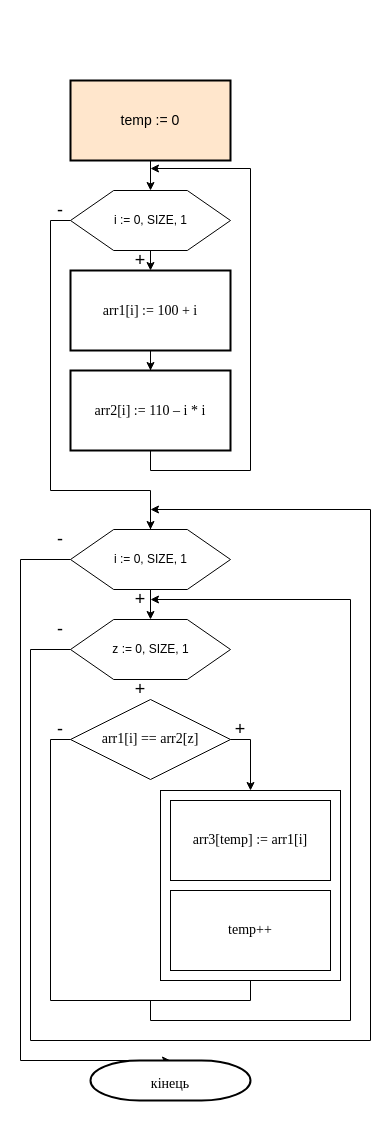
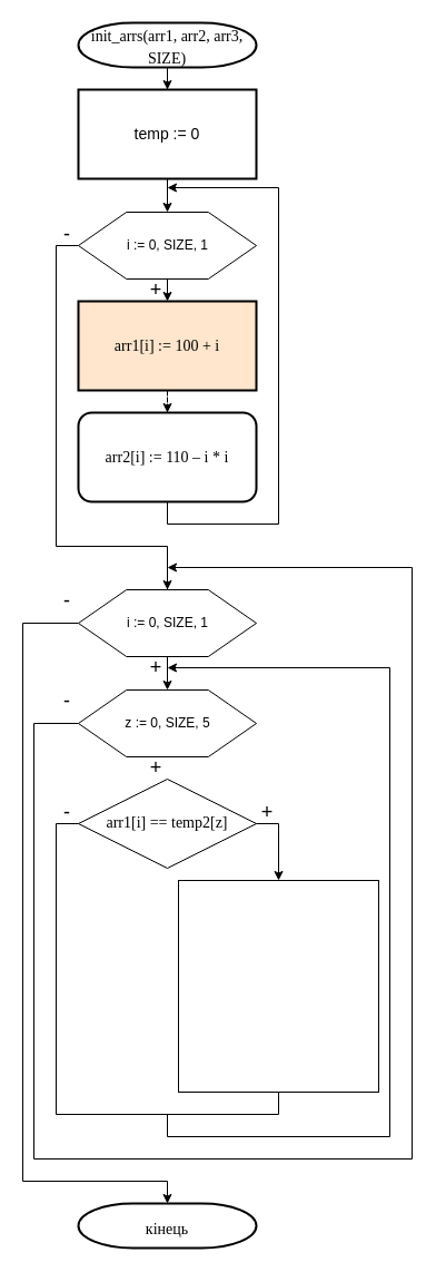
  <mxCell id="0" />
  <mxCell id="1" parent="0" />
  <mxCell id="2" value="" style="rounded=0;whiteSpace=wrap;html=1;" vertex="1" parent="1"><mxGeometry x="160" y="790" width="180" height="190" as="geometry" /></mxCell>
  <mxCell id="3" style="edgeStyle=orthogonalEdgeStyle;rounded=0;orthogonalLoop=1;jettySize=auto;html=1;exitX=0.5;exitY=1;exitDx=0;exitDy=0;entryX=0.5;entryY=0;entryDx=0;entryDy=0;" parent="1" target="19" edge="1"><mxGeometry relative="1" as="geometry"><mxPoint x="150" y="499" as="sourcePoint" /></mxGeometry></mxCell>
+ <mxCell id="4" value="" style="edgeStyle=orthogonalEdgeStyle;rounded=0;orthogonalLoop=1;jettySize=auto;html=1;" parent="1" source="5" target="7" edge="1"><mxGeometry relative="1" as="geometry" /></mxCell>
+ <mxCell id="5" value="&lt;p class=&quot;MsoNormal&quot; style=&quot;margin-top: 12.0pt ; text-indent: 0cm ; line-height: 150%&quot;&gt;&lt;span style=&quot;line-height: 150% ; font-family: &amp;#34;times new roman&amp;#34; , serif&quot;&gt;&lt;font style=&quot;font-size: 14px&quot;&gt;init_arrs(arr1, arr2, arr3, SIZE)&lt;/font&gt;&lt;b style=&quot;font-size: 14pt&quot;&gt;&lt;/b&gt;&lt;/span&gt;&lt;/p&gt;" style="strokeWidth=2;html=1;shape=mxgraph.flowchart.terminator;whiteSpace=wrap;" parent="1" vertex="1"><mxGeometry x="70" y="20" width="160" height="40" as="geometry" /></mxCell>
  <mxCell id="6" style="edgeStyle=orthogonalEdgeStyle;rounded=0;orthogonalLoop=1;jettySize=auto;html=1;exitX=0.5;exitY=1;exitDx=0;exitDy=0;entryX=0.5;entryY=0;entryDx=0;entryDy=0;" parent="1" source="7" target="9" edge="1"><mxGeometry relative="1" as="geometry" /></mxCell>
- <mxCell id="7" value="&lt;font style=&quot;font-size: 14px&quot;&gt;temp := 0&lt;/font&gt;" style="whiteSpace=wrap;html=1;strokeWidth=2;fillColor=#ffe6cc;" parent="1" vertex="1"><mxGeometry x="70" y="80" width="160" height="80" as="geometry" /></mxCell>
+ <mxCell id="7" value="&lt;font style=&quot;font-size: 14px&quot;&gt;temp := 0&lt;/font&gt;" style="whiteSpace=wrap;html=1;strokeWidth=2;" parent="1" vertex="1"><mxGeometry x="70" y="80" width="160" height="80" as="geometry" /></mxCell>
  <mxCell id="8" style="edgeStyle=orthogonalEdgeStyle;rounded=0;orthogonalLoop=1;jettySize=auto;html=1;exitX=0.5;exitY=1;exitDx=0;exitDy=0;entryX=0.5;entryY=0;entryDx=0;entryDy=0;" parent="1" source="9" target="11" edge="1"><mxGeometry relative="1" as="geometry" /></mxCell>
  <mxCell id="9" value="i := 0, SIZE, 1" style="verticalLabelPosition=middle;verticalAlign=middle;html=1;shape=hexagon;perimeter=hexagonPerimeter2;arcSize=6;size=0.27;labelPosition=center;align=center;" parent="1" vertex="1"><mxGeometry x="70" y="190" width="160" height="60" as="geometry" /></mxCell>
- <mxCell id="10" style="edgeStyle=orthogonalEdgeStyle;rounded=0;orthogonalLoop=1;jettySize=auto;html=1;exitX=0.5;exitY=1;exitDx=0;exitDy=0;" parent="1" source="11" target="13" edge="1"><mxGeometry relative="1" as="geometry" /></mxCell>
- <mxCell id="11" value="&lt;font style=&quot;font-size: 14px&quot;&gt;&lt;span lang=&quot;EN-US&quot; style=&quot;font-family: &amp;#34;times new roman&amp;#34; , serif&quot;&gt;arr&lt;/span&gt;&lt;span lang=&quot;RU&quot; style=&quot;font-family: &amp;#34;times new roman&amp;#34; , serif&quot;&gt;1[&lt;/span&gt;&lt;span lang=&quot;EN-US&quot; style=&quot;font-family: &amp;#34;times new roman&amp;#34; , serif&quot;&gt;i&lt;/span&gt;&lt;span lang=&quot;RU&quot; style=&quot;font-family: &amp;#34;times new roman&amp;#34; , serif&quot;&gt;] := 100 + &lt;/span&gt;&lt;span lang=&quot;EN-US&quot; style=&quot;font-family: &amp;#34;times new roman&amp;#34; , serif&quot;&gt;i&lt;/span&gt;&lt;/font&gt;" style="whiteSpace=wrap;html=1;strokeWidth=2;" parent="1" vertex="1"><mxGeometry x="70" y="270" width="160" height="80" as="geometry" /></mxCell>
+ <mxCell id="10" style="edgeStyle=orthogonalEdgeStyle;rounded=0;orthogonalLoop=1;jettySize=auto;html=1;exitX=0.5;exitY=1;exitDx=0;exitDy=0;dashed=1;" parent="1" source="11" target="13" edge="1"><mxGeometry relative="1" as="geometry" /></mxCell>
+ <mxCell id="11" value="&lt;font style=&quot;font-size: 14px&quot;&gt;&lt;span lang=&quot;EN-US&quot; style=&quot;font-family: &amp;#34;times new roman&amp;#34; , serif&quot;&gt;arr&lt;/span&gt;&lt;span lang=&quot;RU&quot; style=&quot;font-family: &amp;#34;times new roman&amp;#34; , serif&quot;&gt;1[&lt;/span&gt;&lt;span lang=&quot;EN-US&quot; style=&quot;font-family: &amp;#34;times new roman&amp;#34; , serif&quot;&gt;i&lt;/span&gt;&lt;span lang=&quot;RU&quot; style=&quot;font-family: &amp;#34;times new roman&amp;#34; , serif&quot;&gt;] := 100 + &lt;/span&gt;&lt;span lang=&quot;EN-US&quot; style=&quot;font-family: &amp;#34;times new roman&amp;#34; , serif&quot;&gt;i&lt;/span&gt;&lt;/font&gt;" style="whiteSpace=wrap;html=1;strokeWidth=2;fillColor=#ffe6cc;" parent="1" vertex="1"><mxGeometry x="70" y="270" width="160" height="80" as="geometry" /></mxCell>
  <mxCell id="12" style="edgeStyle=orthogonalEdgeStyle;rounded=0;orthogonalLoop=1;jettySize=auto;html=1;exitX=0.5;exitY=1;exitDx=0;exitDy=0;" parent="1" source="13" edge="1"><mxGeometry relative="1" as="geometry"><mxPoint x="150" y="168" as="targetPoint" /><Array as="points"><mxPoint x="150" y="470" /><mxPoint x="250" y="470" /><mxPoint x="250" y="168" /></Array></mxGeometry></mxCell>
- <mxCell id="13" value="&lt;font style=&quot;font-size: 14px&quot;&gt;&lt;span lang=&quot;EN-US&quot; style=&quot;font-family: &amp;#34;times new roman&amp;#34; , serif&quot;&gt;arr&lt;/span&gt;&lt;span lang=&quot;RU&quot; style=&quot;font-family: &amp;#34;times new roman&amp;#34; , serif&quot;&gt;2[&lt;/span&gt;&lt;span lang=&quot;EN-US&quot; style=&quot;font-family: &amp;#34;times new roman&amp;#34; , serif&quot;&gt;i] := 110 – i * i&lt;/span&gt;&lt;/font&gt;" style="whiteSpace=wrap;html=1;strokeWidth=2;" parent="1" vertex="1"><mxGeometry x="70" y="370" width="160" height="80" as="geometry" /></mxCell>
+ <mxCell id="13" value="&lt;font style=&quot;font-size: 14px&quot;&gt;&lt;span lang=&quot;EN-US&quot; style=&quot;font-family: &amp;#34;times new roman&amp;#34; , serif&quot;&gt;arr&lt;/span&gt;&lt;span lang=&quot;RU&quot; style=&quot;font-family: &amp;#34;times new roman&amp;#34; , serif&quot;&gt;2[&lt;/span&gt;&lt;span lang=&quot;EN-US&quot; style=&quot;font-family: &amp;#34;times new roman&amp;#34; , serif&quot;&gt;i] := 110 – i * i&lt;/span&gt;&lt;/font&gt;" style="whiteSpace=wrap;html=1;strokeWidth=2;rounded=1;" parent="1" vertex="1"><mxGeometry x="70" y="370" width="160" height="80" as="geometry" /></mxCell>
  <mxCell id="14" value="&lt;font style=&quot;font-size: 18px&quot;&gt;+&lt;/font&gt;" style="text;html=1;strokeColor=none;fillColor=none;align=center;verticalAlign=middle;whiteSpace=wrap;rounded=0;" parent="1" vertex="1"><mxGeometry x="120" y="250" width="40" height="20" as="geometry" /></mxCell>
  <mxCell id="15" style="edgeStyle=orthogonalEdgeStyle;rounded=0;orthogonalLoop=1;jettySize=auto;html=1;exitX=0.75;exitY=1;exitDx=0;exitDy=0;" parent="1" source="16" edge="1"><mxGeometry relative="1" as="geometry"><mxPoint x="150" y="540" as="targetPoint" /><Array as="points"><mxPoint x="50" y="220" /><mxPoint x="50" y="490" /><mxPoint x="150" y="490" /></Array></mxGeometry></mxCell>
  <mxCell id="16" value="&lt;font style=&quot;font-size: 18px&quot;&gt;-&lt;/font&gt;" style="text;html=1;strokeColor=none;fillColor=none;align=center;verticalAlign=middle;whiteSpace=wrap;rounded=0;" parent="1" vertex="1"><mxGeometry x="40" y="200" width="40" height="20" as="geometry" /></mxCell>
  <mxCell id="17" style="edgeStyle=orthogonalEdgeStyle;rounded=0;orthogonalLoop=1;jettySize=auto;html=1;exitX=0.5;exitY=1;exitDx=0;exitDy=0;entryX=0.5;entryY=0;entryDx=0;entryDy=0;" parent="1" source="19" target="20" edge="1"><mxGeometry relative="1" as="geometry" /></mxCell>
  <mxCell id="18" style="edgeStyle=orthogonalEdgeStyle;rounded=0;orthogonalLoop=1;jettySize=auto;html=1;exitX=0;exitY=0.5;exitDx=0;exitDy=0;entryX=0.5;entryY=0;entryDx=0;entryDy=0;entryPerimeter=0;" parent="1" source="19" edge="1" target="43"><mxGeometry relative="1" as="geometry"><Array as="points"><mxPoint x="20" y="559" /><mxPoint x="20" y="1060" /><mxPoint x="150" y="1060" /></Array><mxPoint x="150" y="969" as="targetPoint" /></mxGeometry></mxCell>
  <mxCell id="19" value="i := 0, SIZE, 1" style="verticalLabelPosition=middle;verticalAlign=middle;html=1;shape=hexagon;perimeter=hexagonPerimeter2;arcSize=6;size=0.27;labelPosition=center;align=center;" parent="1" vertex="1"><mxGeometry x="70" y="529" width="160" height="60" as="geometry" /></mxCell>
- <mxCell id="20" value="z := 0, SIZE, 1" style="verticalLabelPosition=middle;verticalAlign=middle;html=1;shape=hexagon;perimeter=hexagonPerimeter2;arcSize=6;size=0.27;labelPosition=center;align=center;" parent="1" vertex="1"><mxGeometry x="70" y="619" width="160" height="60" as="geometry" /></mxCell>
- <mxCell id="21" value="&lt;span lang=&quot;EN-US&quot; style=&quot;font-family: &amp;#34;times new roman&amp;#34; , serif&quot;&gt;&lt;font style=&quot;font-size: 14px&quot;&gt;arr1[i] == arr2[z]&lt;/font&gt;&lt;/span&gt;" style="rhombus;whiteSpace=wrap;html=1;" parent="1" vertex="1"><mxGeometry x="70" y="699" width="160" height="80" as="geometry" /></mxCell>
- <mxCell id="22" value="&lt;span lang=&quot;EN-US&quot; style=&quot;font-family: &amp;#34;times new roman&amp;#34; , serif&quot;&gt;&lt;font style=&quot;font-size: 14px&quot;&gt;arr3[temp] := arr1[i]&lt;/font&gt;&lt;/span&gt;" style="rounded=0;whiteSpace=wrap;html=1;" parent="1" vertex="1"><mxGeometry x="170" y="800" width="160" height="80" as="geometry" /></mxCell>
+ <mxCell id="20" value="z := 0, SIZE, 5" style="verticalLabelPosition=middle;verticalAlign=middle;html=1;shape=hexagon;perimeter=hexagonPerimeter2;arcSize=6;size=0.27;labelPosition=center;align=center;" parent="1" vertex="1"><mxGeometry x="70" y="619" width="160" height="60" as="geometry" /></mxCell>
+ <mxCell id="21" value="&lt;span lang=&quot;EN-US&quot; style=&quot;font-family: &amp;#34;times new roman&amp;#34; , serif&quot;&gt;&lt;font style=&quot;font-size: 14px&quot;&gt;arr1[i] == temp2[z]&lt;/font&gt;&lt;/span&gt;" style="rhombus;whiteSpace=wrap;html=1;" parent="1" vertex="1"><mxGeometry x="70" y="699" width="160" height="80" as="geometry" /></mxCell>
  <mxCell id="23" style="edgeStyle=orthogonalEdgeStyle;rounded=0;orthogonalLoop=1;jettySize=auto;html=1;exitX=0.25;exitY=1;exitDx=0;exitDy=0;entryX=0.5;entryY=0;entryDx=0;entryDy=0;" edge="1" parent="1" source="24" target="2"><mxGeometry relative="1" as="geometry"><Array as="points"><mxPoint x="250" y="739" /></Array></mxGeometry></mxCell>
  <mxCell id="24" value="&lt;font style=&quot;font-size: 18px&quot;&gt;+&lt;/font&gt;" style="text;html=1;strokeColor=none;fillColor=none;align=center;verticalAlign=middle;whiteSpace=wrap;rounded=0;" parent="1" vertex="1"><mxGeometry x="220" y="719" width="40" height="20" as="geometry" /></mxCell>
  <mxCell id="25" value="" style="endArrow=none;html=1;entryX=0.5;entryY=1;entryDx=0;entryDy=0;" parent="1" edge="1" target="2"><mxGeometry width="50" height="50" relative="1" as="geometry"><mxPoint x="250" y="1000" as="sourcePoint" /><mxPoint x="250" y="1030" as="targetPoint" /></mxGeometry></mxCell>
  <mxCell id="26" value="" style="endArrow=none;html=1;" parent="1" edge="1"><mxGeometry width="50" height="50" relative="1" as="geometry"><mxPoint x="50" y="1000" as="sourcePoint" /><mxPoint x="250" y="1000" as="targetPoint" /></mxGeometry></mxCell>
  <mxCell id="27" value="" style="endArrow=none;html=1;" parent="1" edge="1"><mxGeometry width="50" height="50" relative="1" as="geometry"><mxPoint x="50" y="739" as="sourcePoint" /><mxPoint x="70" y="739" as="targetPoint" /></mxGeometry></mxCell>
  <mxCell id="28" value="" style="endArrow=none;html=1;" parent="1" edge="1"><mxGeometry width="50" height="50" relative="1" as="geometry"><mxPoint x="50" y="1000" as="sourcePoint" /><mxPoint x="50" y="739" as="targetPoint" /></mxGeometry></mxCell>
  <mxCell id="29" value="&lt;font style=&quot;font-size: 18px&quot;&gt;-&lt;/font&gt;" style="text;html=1;strokeColor=none;fillColor=none;align=center;verticalAlign=middle;whiteSpace=wrap;rounded=0;" parent="1" vertex="1"><mxGeometry x="40" y="719" width="40" height="20" as="geometry" /></mxCell>
  <mxCell id="30" value="" style="endArrow=none;html=1;" parent="1" edge="1"><mxGeometry width="50" height="50" relative="1" as="geometry"><mxPoint x="150" y="1020" as="sourcePoint" /><mxPoint x="150" y="1000" as="targetPoint" /></mxGeometry></mxCell>
  <mxCell id="31" value="" style="endArrow=none;html=1;" parent="1" edge="1"><mxGeometry width="50" height="50" relative="1" as="geometry"><mxPoint x="150" y="1020" as="sourcePoint" /><mxPoint x="350" y="1020" as="targetPoint" /></mxGeometry></mxCell>
  <mxCell id="32" value="" style="endArrow=none;html=1;" parent="1" edge="1"><mxGeometry width="50" height="50" relative="1" as="geometry"><mxPoint x="350" y="1020" as="sourcePoint" /><mxPoint x="350" y="599" as="targetPoint" /></mxGeometry></mxCell>
  <mxCell id="33" value="" style="endArrow=classic;html=1;" parent="1" edge="1"><mxGeometry width="50" height="50" relative="1" as="geometry"><mxPoint x="350" y="599" as="sourcePoint" /><mxPoint x="150" y="599" as="targetPoint" /></mxGeometry></mxCell>
  <mxCell id="34" value="&lt;font style=&quot;font-size: 18px&quot;&gt;+&lt;/font&gt;" style="text;html=1;strokeColor=none;fillColor=none;align=center;verticalAlign=middle;whiteSpace=wrap;rounded=0;" parent="1" vertex="1"><mxGeometry x="120" y="679" width="40" height="20" as="geometry" /></mxCell>
  <mxCell id="35" value="&lt;font style=&quot;font-size: 18px&quot;&gt;-&lt;/font&gt;" style="text;html=1;strokeColor=none;fillColor=none;align=center;verticalAlign=middle;whiteSpace=wrap;rounded=0;" parent="1" vertex="1"><mxGeometry x="40" y="619" width="40" height="20" as="geometry" /></mxCell>
  <mxCell id="36" value="" style="endArrow=none;html=1;" parent="1" edge="1"><mxGeometry width="50" height="50" relative="1" as="geometry"><mxPoint x="30" y="649" as="sourcePoint" /><mxPoint x="70" y="649" as="targetPoint" /></mxGeometry></mxCell>
  <mxCell id="37" value="" style="endArrow=none;html=1;" parent="1" edge="1"><mxGeometry width="50" height="50" relative="1" as="geometry"><mxPoint x="30" y="1040" as="sourcePoint" /><mxPoint x="30" y="649" as="targetPoint" /></mxGeometry></mxCell>
  <mxCell id="38" value="" style="endArrow=none;html=1;" parent="1" edge="1"><mxGeometry width="50" height="50" relative="1" as="geometry"><mxPoint x="30" y="1040" as="sourcePoint" /><mxPoint x="370" y="1040" as="targetPoint" /></mxGeometry></mxCell>
  <mxCell id="39" value="" style="endArrow=none;html=1;" parent="1" edge="1"><mxGeometry width="50" height="50" relative="1" as="geometry"><mxPoint x="370" y="1040" as="sourcePoint" /><mxPoint x="370" y="509" as="targetPoint" /></mxGeometry></mxCell>
  <mxCell id="40" value="" style="endArrow=classic;html=1;" parent="1" edge="1"><mxGeometry width="50" height="50" relative="1" as="geometry"><mxPoint x="370" y="509" as="sourcePoint" /><mxPoint x="150" y="509" as="targetPoint" /></mxGeometry></mxCell>
  <mxCell id="41" value="&lt;font style=&quot;font-size: 18px&quot;&gt;+&lt;/font&gt;" style="text;html=1;strokeColor=none;fillColor=none;align=center;verticalAlign=middle;whiteSpace=wrap;rounded=0;" parent="1" vertex="1"><mxGeometry x="120" y="589" width="40" height="20" as="geometry" /></mxCell>
  <mxCell id="42" value="&lt;font style=&quot;font-size: 18px&quot;&gt;-&lt;/font&gt;" style="text;html=1;strokeColor=none;fillColor=none;align=center;verticalAlign=middle;whiteSpace=wrap;rounded=0;" parent="1" vertex="1"><mxGeometry x="40" y="529" width="40" height="20" as="geometry" /></mxCell>
- <mxCell id="43" value="&lt;p class=&quot;MsoNormal&quot; style=&quot;margin-top: 12.0pt ; text-indent: 0cm ; line-height: 150%&quot;&gt;&lt;span style=&quot;line-height: 150% ; font-family: &amp;#34;times new roman&amp;#34; , serif&quot;&gt;&lt;font style=&quot;font-size: 14px&quot;&gt;кінець&lt;/font&gt;&lt;b style=&quot;font-size: 14pt&quot;&gt;&lt;/b&gt;&lt;/span&gt;&lt;/p&gt;" style="strokeWidth=2;html=1;shape=mxgraph.flowchart.terminator;whiteSpace=wrap;" parent="1" vertex="1"><mxGeometry x="90" y="1060" width="160" height="40" as="geometry" /></mxCell>
- <mxCell id="44" value="&lt;span lang=&quot;EN-US&quot; style=&quot;font-family: &amp;#34;times new roman&amp;#34; , serif&quot;&gt;&lt;font style=&quot;font-size: 14px&quot;&gt;temp++&lt;/font&gt;&lt;/span&gt;" style="rounded=0;whiteSpace=wrap;html=1;" vertex="1" parent="1"><mxGeometry x="170" y="890" width="160" height="80" as="geometry" /></mxCell>
+ <mxCell id="43" value="&lt;p class=&quot;MsoNormal&quot; style=&quot;margin-top: 12.0pt ; text-indent: 0cm ; line-height: 150%&quot;&gt;&lt;span style=&quot;line-height: 150% ; font-family: &amp;#34;times new roman&amp;#34; , serif&quot;&gt;&lt;font style=&quot;font-size: 14px&quot;&gt;кінець&lt;/font&gt;&lt;b style=&quot;font-size: 14pt&quot;&gt;&lt;/b&gt;&lt;/span&gt;&lt;/p&gt;" style="strokeWidth=2;html=1;shape=mxgraph.flowchart.terminator;whiteSpace=wrap;" parent="1" vertex="1"><mxGeometry x="70" y="1080" width="160" height="40" as="geometry" /></mxCell>
